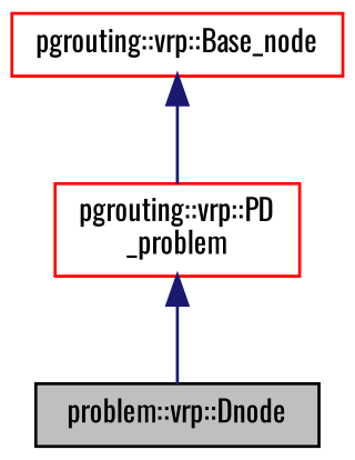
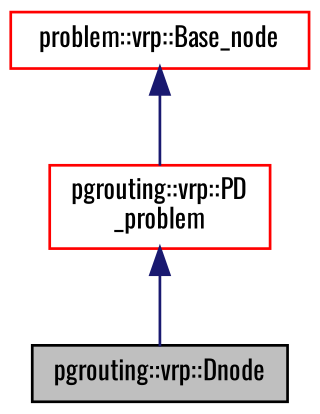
  digraph {
    fontname=Oswald
    node [color=red fillcolor=white fontname=Oswald fontsize=10 shape=record style=filled]
    edge [color=midnightblue dir=back fontname=Oswald fontsize=10 labelfontname=Helvetica labelfontsize=10 style=solid]
-   n1 [color=black fillcolor=grey75 fontcolor=black height=0.2 label="problem::vrp::Dnode" width=0.4]
-   n2 [height=0.2 label="pgrouting::vrp::Base_node" width=0.4]
+   n1 [color=black fillcolor=grey75 fontcolor=black height=0.2 label="pgrouting::vrp::Dnode" width=0.4]
+   n2 [height=0.2 label="problem::vrp::Base_node" width=0.4]
    n3 [height=0.2 label="pgrouting::vrp::PD\l_problem" width=0.4]
    n2 -> n3
    n3 -> n1
  }
